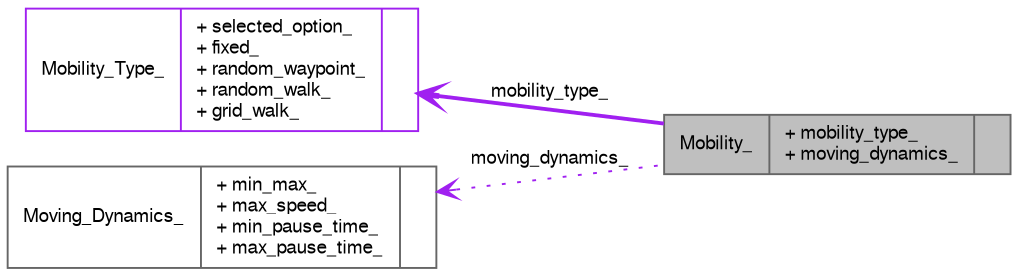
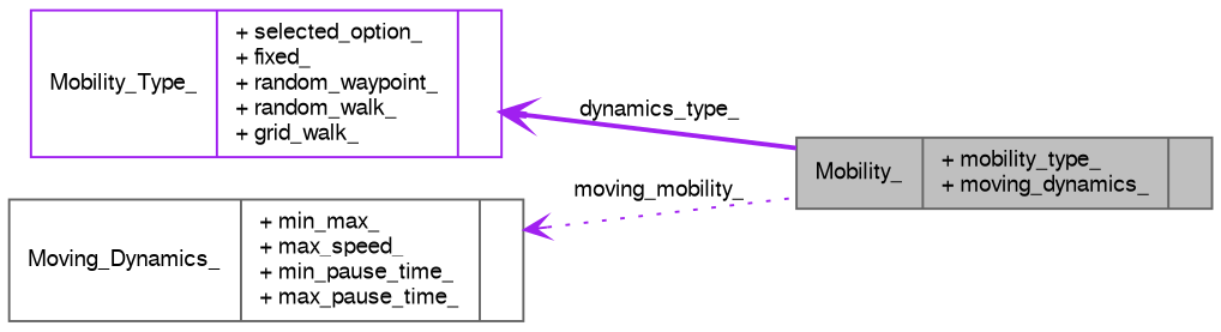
  digraph {
    rankdir=LR
    node [color=gray40 fillcolor=white fontname=FreeSans fontsize=10 shape=record style=filled]
    edge [arrowtail=open color=purple dir=back fontname=FreeSans fontsize=10 labelfontname=FreeSans labelfontsize=10]
    n1 [fillcolor=grey75 fontcolor=black height=0.2 label="{Mobility_\n|+ mobility_type_\l+ moving_dynamics_\l|}" width=0.4]
    n2 [color=purple height=0.2 label="{Mobility_Type_\n|+ selected_option_\l+ fixed_\l+ random_waypoint_\l+ random_walk_\l+ grid_walk_\l|}" width=0.4]
    n3 [height=0.2 label="{Moving_Dynamics_\n|+ min_max_\l+ max_speed_\l+ min_pause_time_\l+ max_pause_time_\l|}" width=0.4]
-   n2 -> n1 [label=mobility_type_ style=bold]
-   n3 -> n1 [label=moving_dynamics_ style=dotted]
+   n2 -> n1 [label=dynamics_type_ style=bold]
+   n3 -> n1 [label=moving_mobility_ style=dotted]
  }
